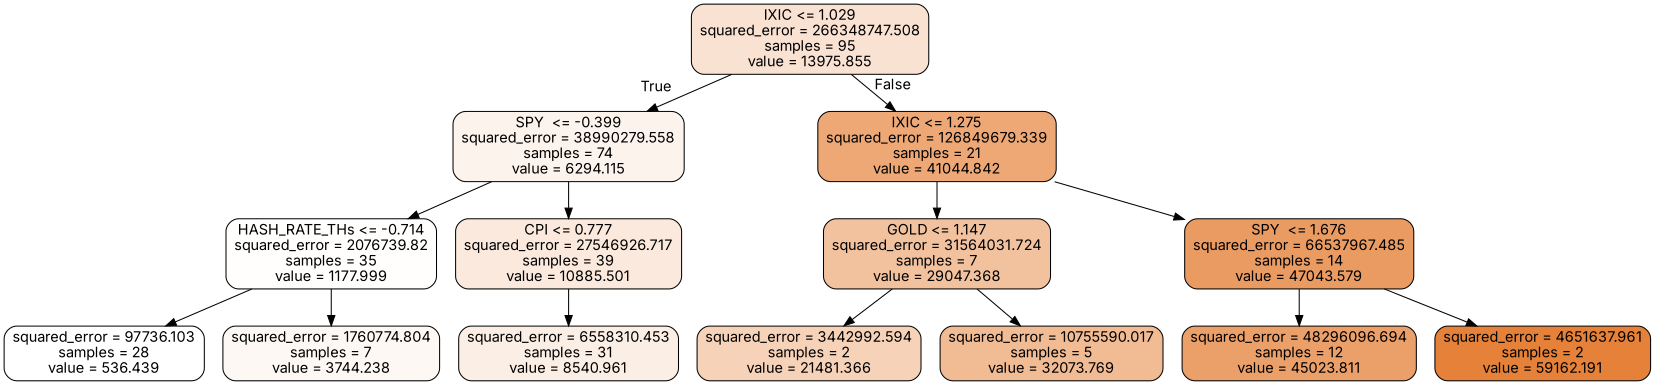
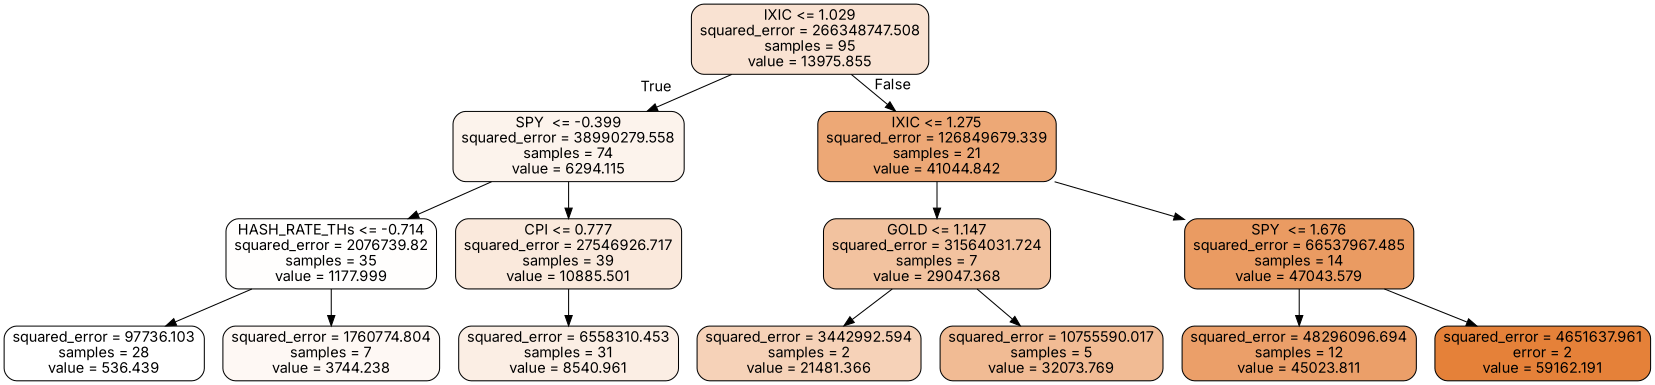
  digraph {
    fontname=Inter
    node [color=black fontname=Inter shape=box style="filled, rounded"]
    edge [fontname=Inter]
    n1 [fillcolor="#f9e2d2" label="IXIC <= 1.029\nsquared_error = 266348747.508\nsamples = 95\nvalue = 13975.855"]
    n2 [fillcolor="#fcf3ec" label="SPY  <= -0.399\nsquared_error = 38990279.558\nsamples = 74\nvalue = 6294.115"]
    n3 [fillcolor="#eda876" label="IXIC <= 1.275\nsquared_error = 126849679.339\nsamples = 21\nvalue = 41044.842"]
    n4 [fillcolor="#fffefd" label="HASH_RATE_THs <= -0.714\nsquared_error = 2076739.82\nsamples = 35\nvalue = 1177.999"]
    n5 [fillcolor="#fae9dc" label="CPI <= 0.777\nsquared_error = 27546926.717\nsamples = 39\nvalue = 10885.501"]
    n6 [fillcolor="#f2c29f" label="GOLD <= 1.147\nsquared_error = 31564031.724\nsamples = 7\nvalue = 29047.368"]
    n7 [fillcolor="#ea9b62" label="SPY  <= 1.676\nsquared_error = 66537967.485\nsamples = 14\nvalue = 47043.579"]
    n8 [fillcolor="#ffffff" label="squared_error = 97736.103\nsamples = 28\nvalue = 536.439"]
    n9 [fillcolor="#fef8f4" label="squared_error = 1760774.804\nsamples = 7\nvalue = 3744.238"]
    n10 [fillcolor="#fbeee4" label="squared_error = 6558310.453\nsamples = 31\nvalue = 8540.961"]
    n11 [fillcolor="#f6d2b8" label="squared_error = 3442992.594\nsamples = 2\nvalue = 21481.366"]
    n12 [fillcolor="#f1bb94" label="squared_error = 10755590.017\nsamples = 5\nvalue = 32073.769"]
    n13 [fillcolor="#eb9f69" label="squared_error = 48296096.694\nsamples = 12\nvalue = 45023.811"]
-   n14 [fillcolor="#e58139" label="squared_error = 4651637.961\nsamples = 2\nvalue = 59162.191"]
+   n14 [fillcolor="#e58139" label="squared_error = 4651637.961\nerror = 2\nvalue = 59162.191"]
    n1 -> n2 [headlabel=True labelangle=45 labeldistance=2.5]
    n1 -> n3 [headlabel=False labelangle=-45 labeldistance=2.5]
    n2 -> n4
    n2 -> n5
    n3 -> n6
    n3 -> n7
    n4 -> n8
    n4 -> n9
    n5 -> n10
    n6 -> n11
    n6 -> n12
    n7 -> n13
    n7 -> n14
  }
